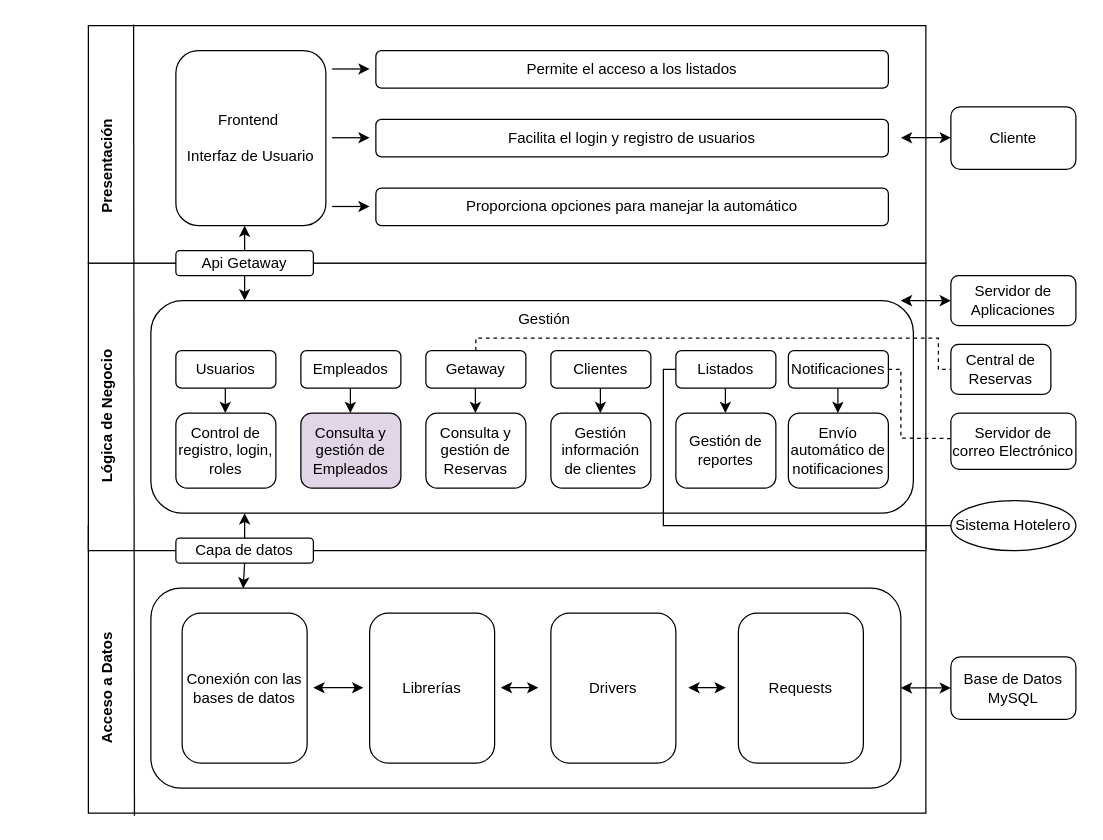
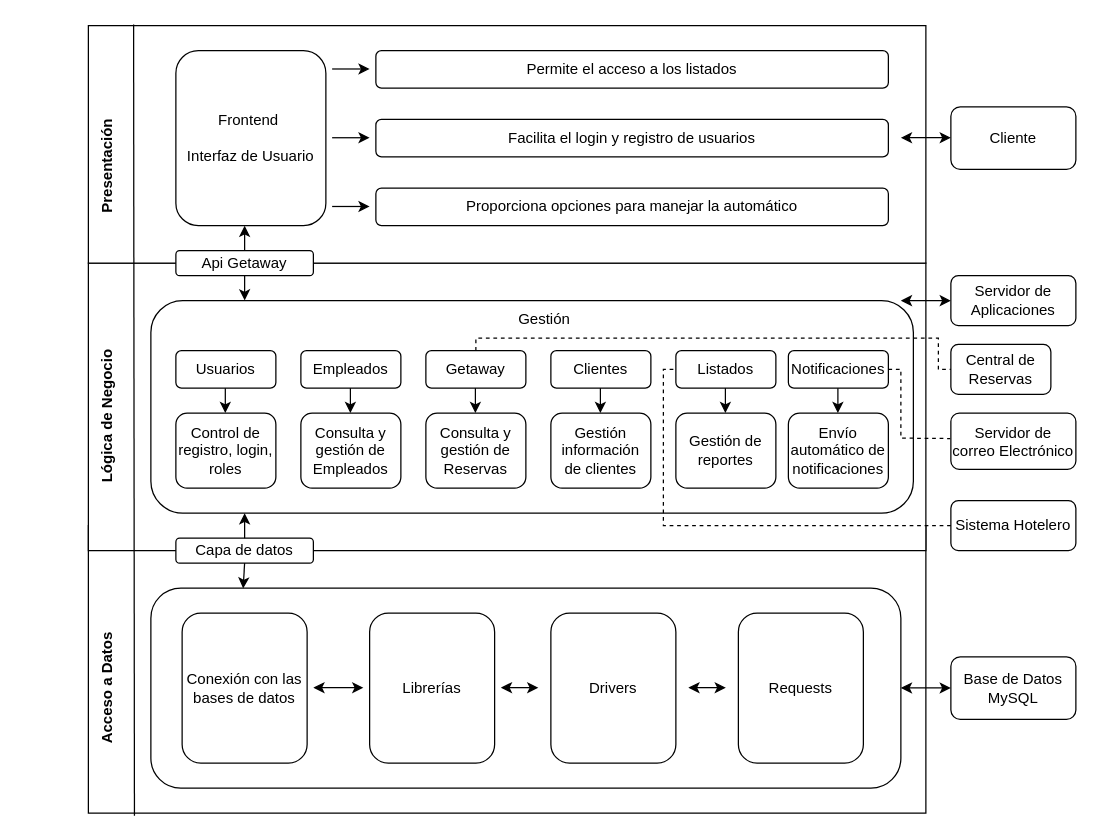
  <mxCell id="0" />
  <mxCell id="1" parent="0" />
  <mxCell id="2" value="" style="rounded=0;whiteSpace=wrap;html=1;" parent="1" vertex="1"><mxGeometry x="70" y="420" width="670" height="230" as="geometry" /></mxCell>
  <mxCell id="3" value="&lt;div&gt;&lt;br&gt;&lt;/div&gt;" style="rounded=1;whiteSpace=wrap;html=1;" parent="1" vertex="1"><mxGeometry x="120" y="470" width="600" height="160" as="geometry" /></mxCell>
  <mxCell id="4" value="&lt;b&gt;Acceso a Datos&lt;/b&gt;" style="text;html=1;align=center;verticalAlign=middle;whiteSpace=wrap;rounded=0;rotation=-90;" parent="1" vertex="1"><mxGeometry x="20" y="537.5" width="130" height="25" as="geometry" /></mxCell>
  <mxCell id="5" value="" style="rounded=0;whiteSpace=wrap;html=1;" parent="1" vertex="1"><mxGeometry x="70" y="210" width="670" height="230" as="geometry" /></mxCell>
  <mxCell id="6" value="" style="rounded=0;whiteSpace=wrap;html=1;" parent="1" vertex="1"><mxGeometry x="70" y="20" width="670" height="190" as="geometry" /></mxCell>
  <mxCell id="7" value="" style="endArrow=none;html=1;rounded=0;exitX=0.055;exitY=1.009;exitDx=0;exitDy=0;exitPerimeter=0;entryX=0.054;entryY=-0.005;entryDx=0;entryDy=0;entryPerimeter=0;" parent="1" source="2" target="6" edge="1"><mxGeometry width="50" height="50" relative="1" as="geometry"><mxPoint x="300" y="580" as="sourcePoint" /><mxPoint x="350" y="530" as="targetPoint" /></mxGeometry></mxCell>
  <mxCell id="8" value="&lt;b&gt;Lógica de Negocio&lt;/b&gt;" style="text;html=1;align=center;verticalAlign=middle;whiteSpace=wrap;rounded=0;rotation=-90;" parent="1" vertex="1"><mxGeometry x="20" y="320" width="130" height="25" as="geometry" /></mxCell>
  <mxCell id="9" value="&lt;b&gt;Presentación&lt;/b&gt;" style="text;html=1;align=center;verticalAlign=middle;whiteSpace=wrap;rounded=0;rotation=-90;" parent="1" vertex="1"><mxGeometry x="20" y="120" width="130" height="25" as="geometry" /></mxCell>
  <mxCell id="10" value="Frontend&amp;nbsp;&lt;div&gt;&lt;br&gt;&lt;/div&gt;&lt;div&gt;Interfaz de Usuario&lt;/div&gt;" style="rounded=1;whiteSpace=wrap;html=1;" parent="1" vertex="1"><mxGeometry x="140" y="40" width="120" height="140" as="geometry" /></mxCell>
  <mxCell id="11" value="Permite el acceso a los listados" style="rounded=1;whiteSpace=wrap;html=1;" parent="1" vertex="1"><mxGeometry x="300" y="40" width="410" height="30" as="geometry" /></mxCell>
  <mxCell id="12" value="Facilita el login y registro de usuarios" style="rounded=1;whiteSpace=wrap;html=1;" parent="1" vertex="1"><mxGeometry x="300" y="95" width="410" height="30" as="geometry" /></mxCell>
  <mxCell id="13" value="Proporciona opciones para manejar la automático" style="rounded=1;whiteSpace=wrap;html=1;" parent="1" vertex="1"><mxGeometry x="300" y="150" width="410" height="30" as="geometry" /></mxCell>
  <mxCell id="14" value="&lt;div&gt;&lt;br&gt;&lt;/div&gt;" style="rounded=1;whiteSpace=wrap;html=1;" parent="1" vertex="1"><mxGeometry x="120" y="240" width="610" height="170" as="geometry" /></mxCell>
  <mxCell id="15" value="Gestión" style="text;strokeColor=none;fillColor=none;align=center;verticalAlign=middle;spacingLeft=4;spacingRight=4;overflow=hidden;points=[[0,0.5],[1,0.5]];portConstraint=eastwest;rotatable=0;whiteSpace=wrap;html=1;" parent="1" vertex="1"><mxGeometry x="400" y="240" width="70" height="30" as="geometry" /></mxCell>
  <mxCell id="16" value="Usuarios" style="rounded=1;whiteSpace=wrap;html=1;" parent="1" vertex="1"><mxGeometry x="140" y="280" width="80" height="30" as="geometry" /></mxCell>
  <mxCell id="17" value="Empleados" style="rounded=1;whiteSpace=wrap;html=1;" parent="1" vertex="1"><mxGeometry x="240" y="280" width="80" height="30" as="geometry" /></mxCell>
  <mxCell id="18" value="Getaway" style="rounded=1;whiteSpace=wrap;html=1;" parent="1" vertex="1"><mxGeometry x="340" y="280" width="80" height="30" as="geometry" /></mxCell>
  <mxCell id="19" value="Clientes" style="rounded=1;whiteSpace=wrap;html=1;" parent="1" vertex="1"><mxGeometry x="440" y="280" width="80" height="30" as="geometry" /></mxCell>
  <mxCell id="20" value="Listados" style="rounded=1;whiteSpace=wrap;html=1;" parent="1" vertex="1"><mxGeometry x="540" y="280" width="80" height="30" as="geometry" /></mxCell>
  <mxCell id="21" value="Control de registro, login, roles" style="rounded=1;whiteSpace=wrap;html=1;" parent="1" vertex="1"><mxGeometry x="140" y="330" width="80" height="60" as="geometry" /></mxCell>
- <mxCell id="22" value="Consulta y gestión de Empleados" style="rounded=1;whiteSpace=wrap;html=1;fillColor=#e1d5e7;" parent="1" vertex="1"><mxGeometry x="240" y="330" width="80" height="60" as="geometry" /></mxCell>
+ <mxCell id="22" value="Consulta y gestión de Empleados" style="rounded=1;whiteSpace=wrap;html=1;" parent="1" vertex="1"><mxGeometry x="240" y="330" width="80" height="60" as="geometry" /></mxCell>
  <mxCell id="23" value="Consulta y gestión de Reservas" style="rounded=1;whiteSpace=wrap;html=1;" parent="1" vertex="1"><mxGeometry x="340" y="330" width="80" height="60" as="geometry" /></mxCell>
  <mxCell id="24" value="Gestión información de clientes" style="rounded=1;whiteSpace=wrap;html=1;" parent="1" vertex="1"><mxGeometry x="440" y="330" width="80" height="60" as="geometry" /></mxCell>
  <mxCell id="25" value="Gestión de reportes" style="rounded=1;whiteSpace=wrap;html=1;" parent="1" vertex="1"><mxGeometry x="540" y="330" width="80" height="60" as="geometry" /></mxCell>
  <mxCell id="26" value="Notificaciones" style="rounded=1;whiteSpace=wrap;html=1;" parent="1" vertex="1"><mxGeometry x="630" y="280" width="80" height="30" as="geometry" /></mxCell>
  <mxCell id="27" value="Envío automático de notificaciones" style="rounded=1;whiteSpace=wrap;html=1;" parent="1" vertex="1"><mxGeometry x="630" y="330" width="80" height="60" as="geometry" /></mxCell>
  <mxCell id="28" value="Conexión con las bases de datos" style="rounded=1;whiteSpace=wrap;html=1;" parent="1" vertex="1"><mxGeometry x="145" y="490" width="100" height="120" as="geometry" /></mxCell>
  <mxCell id="29" value="Api Getaway" style="rounded=1;whiteSpace=wrap;html=1;" parent="1" vertex="1"><mxGeometry x="140" y="200" width="110" height="20" as="geometry" /></mxCell>
  <mxCell id="30" value="" style="endArrow=classic;html=1;rounded=0;exitX=0.5;exitY=0;exitDx=0;exitDy=0;" parent="1" source="29" edge="1"><mxGeometry width="50" height="50" relative="1" as="geometry"><mxPoint x="390" y="290" as="sourcePoint" /><mxPoint x="195" y="180" as="targetPoint" /></mxGeometry></mxCell>
  <mxCell id="31" value="" style="endArrow=classic;html=1;rounded=0;exitX=0.5;exitY=1;exitDx=0;exitDy=0;entryX=0.123;entryY=-0.001;entryDx=0;entryDy=0;entryPerimeter=0;" parent="1" source="29" target="14" edge="1"><mxGeometry width="50" height="50" relative="1" as="geometry"><mxPoint x="205" y="210" as="sourcePoint" /><mxPoint x="205" y="190" as="targetPoint" /></mxGeometry></mxCell>
  <mxCell id="32" value="Librerías" style="rounded=1;whiteSpace=wrap;html=1;" parent="1" vertex="1"><mxGeometry x="295" y="490" width="100" height="120" as="geometry" /></mxCell>
  <mxCell id="33" value="Drivers" style="rounded=1;whiteSpace=wrap;html=1;" parent="1" vertex="1"><mxGeometry x="440" y="490" width="100" height="120" as="geometry" /></mxCell>
  <mxCell id="34" value="Requests" style="rounded=1;whiteSpace=wrap;html=1;" parent="1" vertex="1"><mxGeometry x="590" y="490" width="100" height="120" as="geometry" /></mxCell>
  <mxCell id="35" value="Capa de datos" style="rounded=1;whiteSpace=wrap;html=1;" parent="1" vertex="1"><mxGeometry x="140" y="430" width="110" height="20" as="geometry" /></mxCell>
  <mxCell id="36" value="" style="endArrow=classic;html=1;rounded=0;exitX=0.5;exitY=1;exitDx=0;exitDy=0;entryX=0.123;entryY=0.002;entryDx=0;entryDy=0;entryPerimeter=0;" parent="1" source="35" target="3" edge="1"><mxGeometry width="50" height="50" relative="1" as="geometry"><mxPoint x="205" y="230" as="sourcePoint" /><mxPoint x="205" y="250" as="targetPoint" /></mxGeometry></mxCell>
  <mxCell id="37" value="" style="endArrow=classic;html=1;rounded=0;exitX=0.5;exitY=0;exitDx=0;exitDy=0;" parent="1" source="35" edge="1"><mxGeometry width="50" height="50" relative="1" as="geometry"><mxPoint x="205" y="210" as="sourcePoint" /><mxPoint x="195" y="410" as="targetPoint" /></mxGeometry></mxCell>
  <mxCell id="38" value="" style="endArrow=classic;html=1;rounded=0;" parent="1" edge="1"><mxGeometry width="50" height="50" relative="1" as="geometry"><mxPoint x="265" y="54.69" as="sourcePoint" /><mxPoint x="295" y="54.69" as="targetPoint" /></mxGeometry></mxCell>
  <mxCell id="39" value="" style="endArrow=classic;html=1;rounded=0;" parent="1" edge="1"><mxGeometry width="50" height="50" relative="1" as="geometry"><mxPoint x="265" y="109.69" as="sourcePoint" /><mxPoint x="295" y="109.69" as="targetPoint" /></mxGeometry></mxCell>
  <mxCell id="40" value="" style="endArrow=classic;html=1;rounded=0;" parent="1" edge="1"><mxGeometry width="50" height="50" relative="1" as="geometry"><mxPoint x="265" y="164.69" as="sourcePoint" /><mxPoint x="295" y="164.69" as="targetPoint" /></mxGeometry></mxCell>
  <mxCell id="41" value="" style="endArrow=classic;html=1;rounded=0;" parent="1" edge="1"><mxGeometry width="50" height="50" relative="1" as="geometry"><mxPoint x="579.62" y="310" as="sourcePoint" /><mxPoint x="579.62" y="330" as="targetPoint" /></mxGeometry></mxCell>
  <mxCell id="42" value="" style="endArrow=classic;html=1;rounded=0;" parent="1" edge="1"><mxGeometry width="50" height="50" relative="1" as="geometry"><mxPoint x="479.62" y="310" as="sourcePoint" /><mxPoint x="479.62" y="330" as="targetPoint" /></mxGeometry></mxCell>
  <mxCell id="43" value="" style="endArrow=classic;html=1;rounded=0;" parent="1" edge="1"><mxGeometry width="50" height="50" relative="1" as="geometry"><mxPoint x="379.62" y="310" as="sourcePoint" /><mxPoint x="379.62" y="330" as="targetPoint" /></mxGeometry></mxCell>
  <mxCell id="44" value="" style="endArrow=classic;html=1;rounded=0;" parent="1" edge="1"><mxGeometry width="50" height="50" relative="1" as="geometry"><mxPoint x="279.62" y="310" as="sourcePoint" /><mxPoint x="279.62" y="330" as="targetPoint" /></mxGeometry></mxCell>
  <mxCell id="45" value="" style="endArrow=classic;html=1;rounded=0;" parent="1" edge="1"><mxGeometry width="50" height="50" relative="1" as="geometry"><mxPoint x="669.62" y="310" as="sourcePoint" /><mxPoint x="669.62" y="330" as="targetPoint" /></mxGeometry></mxCell>
  <mxCell id="46" value="" style="endArrow=classic;html=1;rounded=0;" parent="1" edge="1"><mxGeometry width="50" height="50" relative="1" as="geometry"><mxPoint x="179.55" y="310" as="sourcePoint" /><mxPoint x="179.55" y="330" as="targetPoint" /></mxGeometry></mxCell>
  <mxCell id="47" value="" style="endArrow=classic;startArrow=classic;html=1;rounded=0;" parent="1" edge="1"><mxGeometry width="50" height="50" relative="1" as="geometry"><mxPoint x="550" y="549.62" as="sourcePoint" /><mxPoint x="580" y="549.62" as="targetPoint" /><Array as="points"><mxPoint x="570" y="549.62" /></Array></mxGeometry></mxCell>
  <mxCell id="48" value="" style="endArrow=classic;startArrow=classic;html=1;rounded=0;" parent="1" edge="1"><mxGeometry width="50" height="50" relative="1" as="geometry"><mxPoint x="400" y="549.62" as="sourcePoint" /><mxPoint x="430" y="549.62" as="targetPoint" /></mxGeometry></mxCell>
  <mxCell id="49" value="" style="endArrow=classic;startArrow=classic;html=1;rounded=0;" parent="1" edge="1"><mxGeometry width="50" height="50" relative="1" as="geometry"><mxPoint x="250" y="549.62" as="sourcePoint" /><mxPoint x="290" y="549.62" as="targetPoint" /></mxGeometry></mxCell>
  <mxCell id="50" value="Central de Reservas" style="rounded=1;whiteSpace=wrap;html=1;" parent="1" vertex="1"><mxGeometry x="760" y="275" width="80" height="40" as="geometry" /></mxCell>
  <mxCell id="51" value="Servidor de correo Electrónico" style="rounded=1;whiteSpace=wrap;html=1;" parent="1" vertex="1"><mxGeometry x="760" y="330" width="100" height="45" as="geometry" /></mxCell>
- <mxCell id="52" value="Sistema Hotelero" style="ellipse;whiteSpace=wrap;html=1;" parent="1" vertex="1"><mxGeometry x="760" y="400" width="100" height="40" as="geometry" /></mxCell>
+ <mxCell id="52" value="Sistema Hotelero" style="rounded=1;whiteSpace=wrap;html=1;" parent="1" vertex="1"><mxGeometry x="760" y="400" width="100" height="40" as="geometry" /></mxCell>
  <mxCell id="53" value="Base de Datos MySQL" style="rounded=1;whiteSpace=wrap;html=1;" parent="1" vertex="1"><mxGeometry x="760" y="525" width="100" height="50" as="geometry" /></mxCell>
  <mxCell id="54" value="Cliente" style="rounded=1;whiteSpace=wrap;html=1;" parent="1" vertex="1"><mxGeometry x="760" y="85" width="100" height="50" as="geometry" /></mxCell>
  <mxCell id="55" value="Servidor de Aplicaciones" style="rounded=1;whiteSpace=wrap;html=1;" parent="1" vertex="1"><mxGeometry x="760" y="220" width="100" height="40" as="geometry" /></mxCell>
  <mxCell id="56" value="" style="endArrow=classic;startArrow=classic;html=1;rounded=0;" parent="1" edge="1"><mxGeometry width="50" height="50" relative="1" as="geometry"><mxPoint x="720" y="109.68" as="sourcePoint" /><mxPoint x="760" y="109.68" as="targetPoint" /></mxGeometry></mxCell>
  <mxCell id="57" value="" style="endArrow=none;startArrow=none;html=1;rounded=0;exitX=0.5;exitY=0;exitDx=0;exitDy=0;startFill=0;dashed=1;entryX=0;entryY=0.5;entryDx=0;entryDy=0;" parent="1" source="18" target="50" edge="1"><mxGeometry width="50" height="50" relative="1" as="geometry"><mxPoint x="360" y="270" as="sourcePoint" /><mxPoint x="750" y="295" as="targetPoint" /><Array as="points"><mxPoint x="380" y="270" /><mxPoint x="750" y="270" /><mxPoint x="750" y="295" /></Array></mxGeometry></mxCell>
  <mxCell id="58" value="" style="endArrow=none;dashed=1;html=1;rounded=0;exitX=0.984;exitY=0.235;exitDx=0;exitDy=0;exitPerimeter=0;entryX=-0.005;entryY=0.452;entryDx=0;entryDy=0;entryPerimeter=0;" parent="1" target="51" edge="1"><mxGeometry width="50" height="50" relative="1" as="geometry"><mxPoint x="710" y="294.92" as="sourcePoint" /><mxPoint x="745" y="295" as="targetPoint" /><Array as="points"><mxPoint x="720" y="295" /><mxPoint x="720" y="350" /></Array></mxGeometry></mxCell>
- <mxCell id="59" value="" style="endArrow=none;dashed=0;html=1;rounded=0;entryX=0;entryY=0.5;entryDx=0;entryDy=0;exitX=0;exitY=0.5;exitDx=0;exitDy=0;" parent="1" source="52" target="20" edge="1"><mxGeometry width="50" height="50" relative="1" as="geometry"><mxPoint x="460" y="240" as="sourcePoint" /><mxPoint x="510" y="190" as="targetPoint" /><Array as="points"><mxPoint x="530" y="420" /><mxPoint x="530" y="295" /></Array></mxGeometry></mxCell>
+ <mxCell id="59" value="" style="endArrow=none;dashed=1;html=1;rounded=0;entryX=0;entryY=0.5;entryDx=0;entryDy=0;exitX=0;exitY=0.5;exitDx=0;exitDy=0;" parent="1" source="52" target="20" edge="1"><mxGeometry width="50" height="50" relative="1" as="geometry"><mxPoint x="460" y="240" as="sourcePoint" /><mxPoint x="510" y="190" as="targetPoint" /><Array as="points"><mxPoint x="530" y="420" /><mxPoint x="530" y="295" /></Array></mxGeometry></mxCell>
  <mxCell id="60" value="" style="endArrow=classic;startArrow=classic;html=1;rounded=0;" parent="1" edge="1"><mxGeometry width="50" height="50" relative="1" as="geometry"><mxPoint x="720" y="240" as="sourcePoint" /><mxPoint x="760" y="240" as="targetPoint" /></mxGeometry></mxCell>
  <mxCell id="61" value="" style="endArrow=classic;startArrow=classic;html=1;rounded=0;" parent="1" edge="1"><mxGeometry width="50" height="50" relative="1" as="geometry"><mxPoint x="720" y="549.82" as="sourcePoint" /><mxPoint x="760" y="549.82" as="targetPoint" /></mxGeometry></mxCell>
